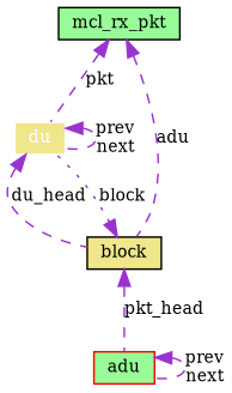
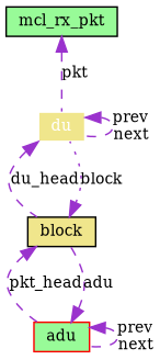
  digraph {
    fontname="DejaVu Serif"
    node [color=black fillcolor=khaki fontname="DejaVu Serif" fontsize=10 shape=record style=filled]
    edge [color=darkorchid3 dir=back fontname="DejaVu Serif" fontsize=10 labelfontname=Helvetica labelfontsize=10 style=dashed]
    n1 [color=white fontcolor=white height=0.2 label=du width=0.4]
    n2 [height=0.2 label=block width=0.4]
    n3 [color=red fillcolor=palegreen height=0.2 label=adu width=0.4]
    n4 [fillcolor=palegreen height=0.2 label=mcl_rx_pkt width=0.4]
    n1 -> n1 [label="prev\nnext"]
    n1 -> n2 [label=du_head]
    n2 -> n1 [label=block style=dotted]
    n2 -> n3 [label=pkt_head]
-   n4 -> n2 [label=adu]
+   n3 -> n2 [label=adu]
    n3 -> n3 [label="prev\nnext"]
    n4 -> n1 [label=pkt]
  }
